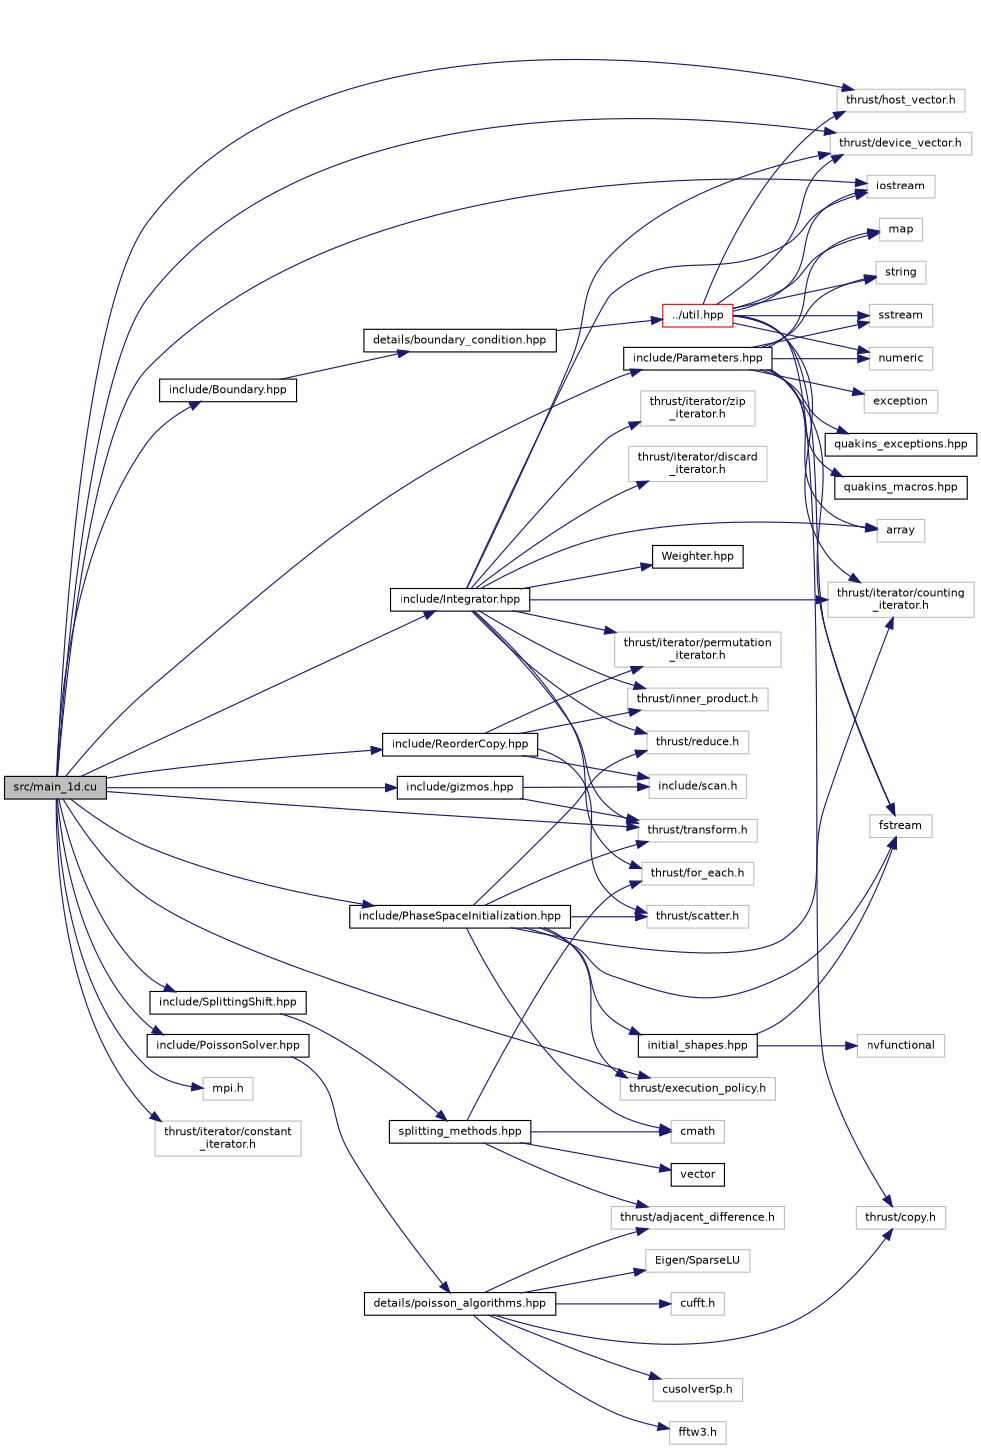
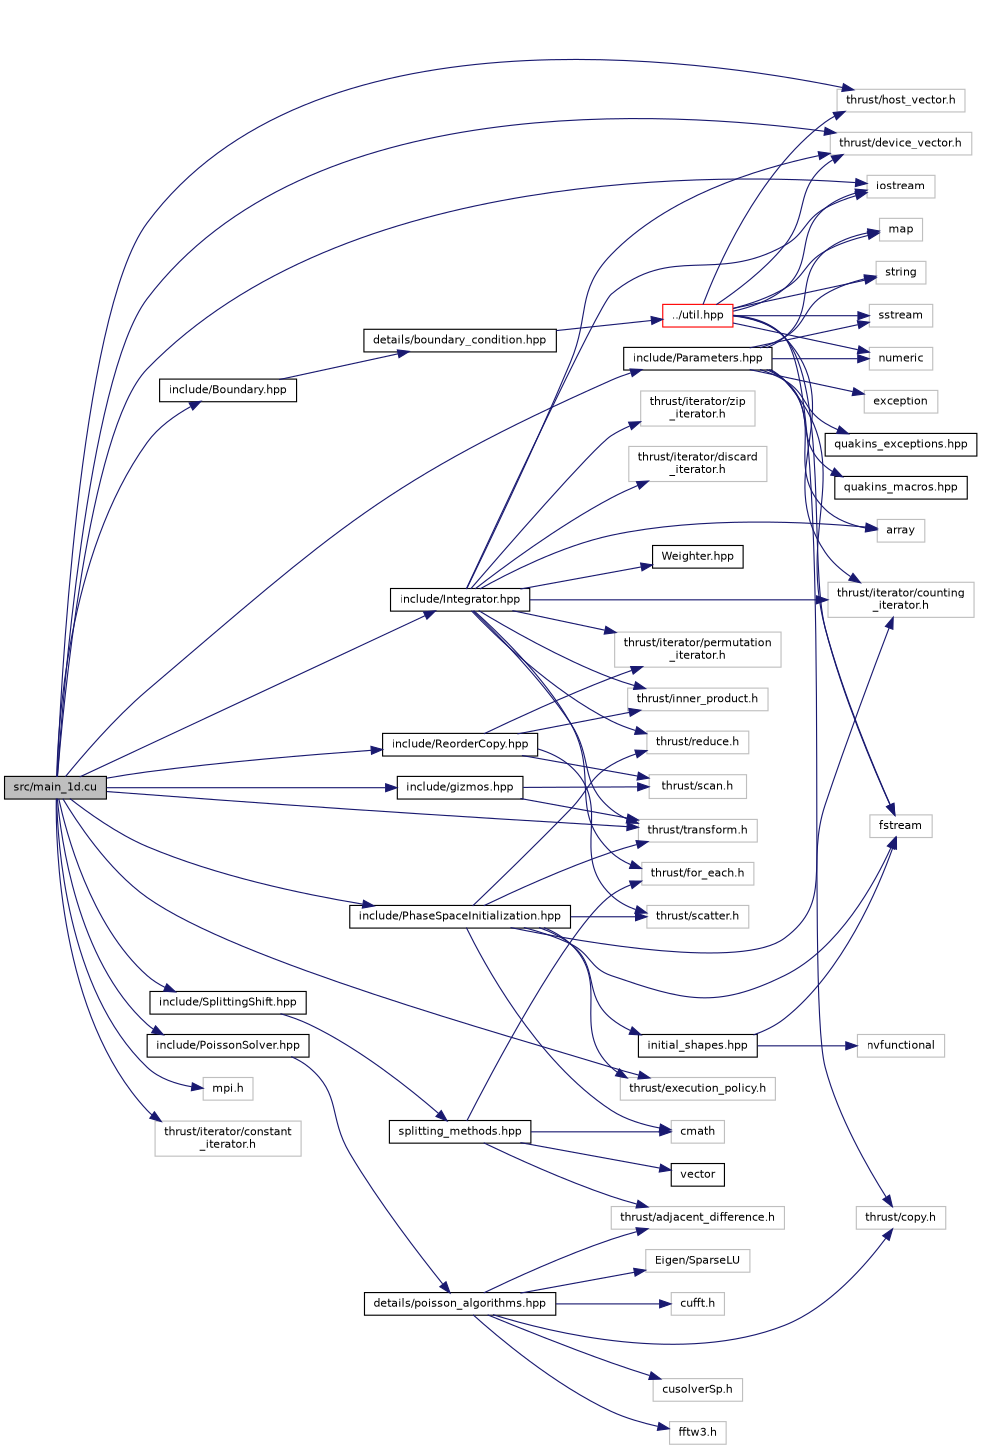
  digraph {
    rankdir=LR
    node [color=grey75 fillcolor=white fontname=Helvetica fontsize=10 shape=record style=filled]
    edge [color=midnightblue fontname=Helvetica fontsize=10 labelfontname=Helvetica labelfontsize=10 style=solid]
    n1 [color=black fillcolor=grey75 fontcolor=black height=0.2 label="src/main_1d.cu" width=0.4]
    n2 [height=0.2 label=iostream width=0.4]
    n3 [height=0.2 label="mpi.h" width=0.4]
    n4 [height=0.2 label="thrust/device_vector.h" width=0.4]
    n5 [height=0.2 label="thrust/transform.h" width=0.4]
    n6 [height=0.2 label="thrust/execution_policy.h" width=0.4]
    n7 [height=0.2 label="thrust/host_vector.h" width=0.4]
    n8 [color=black height=0.2 label="include/Parameters.hpp" width=0.4]
    n9 [color=black height=0.2 label="include/PhaseSpaceInitialization.hpp" width=0.4]
    n10 [color=black height=0.2 label="include/Integrator.hpp" width=0.4]
    n11 [color=black height=0.2 label="include/PoissonSolver.hpp" width=0.4]
    n12 [color=black height=0.2 label="include/SplittingShift.hpp" width=0.4]
    n13 [color=black height=0.2 label="include/ReorderCopy.hpp" width=0.4]
    n14 [color=black height=0.2 label="include/Boundary.hpp" width=0.4]
    n15 [color=black height=0.2 label="include/gizmos.hpp" width=0.4]
    n16 [height=0.2 label="thrust/iterator/constant\l_iterator.h" width=0.4]
    n17 [height=0.2 label=array width=0.4]
    n18 [height=0.2 label=fstream width=0.4]
    n19 [height=0.2 label=map width=0.4]
    n20 [height=0.2 label=string width=0.4]
    n21 [height=0.2 label=sstream width=0.4]
    n22 [height=0.2 label=exception width=0.4]
    n23 [height=0.2 label=numeric width=0.4]
    n24 [color=black height=0.2 label="quakins_exceptions.hpp" width=0.4]
    n25 [color=black height=0.2 label="quakins_macros.hpp" width=0.4]
    n26 [height=0.2 label=cmath width=0.4]
    n27 [height=0.2 label="thrust/iterator/counting\l_iterator.h" width=0.4]
    n28 [height=0.2 label="thrust/reduce.h" width=0.4]
    n29 [height=0.2 label="thrust/scatter.h" width=0.4]
    n30 [color=black height=0.2 label="initial_shapes.hpp" width=0.4]
    n31 [height=0.2 label="thrust/inner_product.h" width=0.4]
    n32 [height=0.2 label="thrust/for_each.h" width=0.4]
    n33 [height=0.2 label="thrust/iterator/zip\l_iterator.h" width=0.4]
    n34 [height=0.2 label="thrust/iterator/permutation\l_iterator.h" width=0.4]
    n35 [height=0.2 label="thrust/iterator/discard\l_iterator.h" width=0.4]
    n36 [color=black height=0.2 label="Weighter.hpp" width=0.4]
    n37 [color=black height=0.2 label="details/poisson_algorithms.hpp" width=0.4]
    n38 [color=black height=0.2 label="splitting_methods.hpp" width=0.4]
-   n39 [height=0.2 label="include/scan.h" width=0.4]
+   n39 [height=0.2 label="thrust/scan.h" width=0.4]
    n40 [color=black height=0.2 label="details/boundary_condition.hpp" width=0.4]
    n41 [height=0.2 label=nvfunctional width=0.4]
    n42 [height=0.2 label="cufft.h" width=0.4]
    n43 [height=0.2 label="cusolverSp.h" width=0.4]
    n44 [height=0.2 label="fftw3.h" width=0.4]
    n45 [height=0.2 label="Eigen/SparseLU" width=0.4]
    n46 [height=0.2 label="thrust/copy.h" width=0.4]
    n47 [height=0.2 label="thrust/adjacent_difference.h" width=0.4]
    n48 [color=black height=0.2 label=vector width=0.4]
    n49 [color=red height=0.2 label="../util.hpp" width=0.4]
    n1 -> n2
    n1 -> n3
    n1 -> n4
    n1 -> n5
    n1 -> n6
    n1 -> n7
    n1 -> n8
    n1 -> n9
    n1 -> n10
    n1 -> n11
    n1 -> n12
    n1 -> n13
    n1 -> n14
    n1 -> n15
    n1 -> n16
    n8 -> n17
    n8 -> n18
    n8 -> n19
    n8 -> n20
    n8 -> n21
    n8 -> n22
    n8 -> n23
    n8 -> n24
    n8 -> n25
    n9 -> n5
    n9 -> n6
    n9 -> n18
    n9 -> n26
    n9 -> n27
    n9 -> n28
    n9 -> n29
    n9 -> n30
    n10 -> n2
    n10 -> n4
    n10 -> n5
    n10 -> n17
    n10 -> n27
    n10 -> n28
    n10 -> n31
    n10 -> n32
    n10 -> n33
    n10 -> n34
    n10 -> n35
    n10 -> n36
    n11 -> n37
    n12 -> n38
    n13 -> n29
    n13 -> n31
    n13 -> n34
    n13 -> n39
    n14 -> n40
    n15 -> n5
    n15 -> n39
    n30 -> n18
    n30 -> n41
    n37 -> n42
    n37 -> n43
    n37 -> n44
    n37 -> n45
    n37 -> n46
    n37 -> n47
    n38 -> n26
    n38 -> n32
    n38 -> n47
    n38 -> n48
    n40 -> n49
    n49 -> n2
    n49 -> n4
    n49 -> n7
    n49 -> n18
    n49 -> n19
    n49 -> n20
    n49 -> n21
    n49 -> n23
    n49 -> n27
    n49 -> n46
  }
